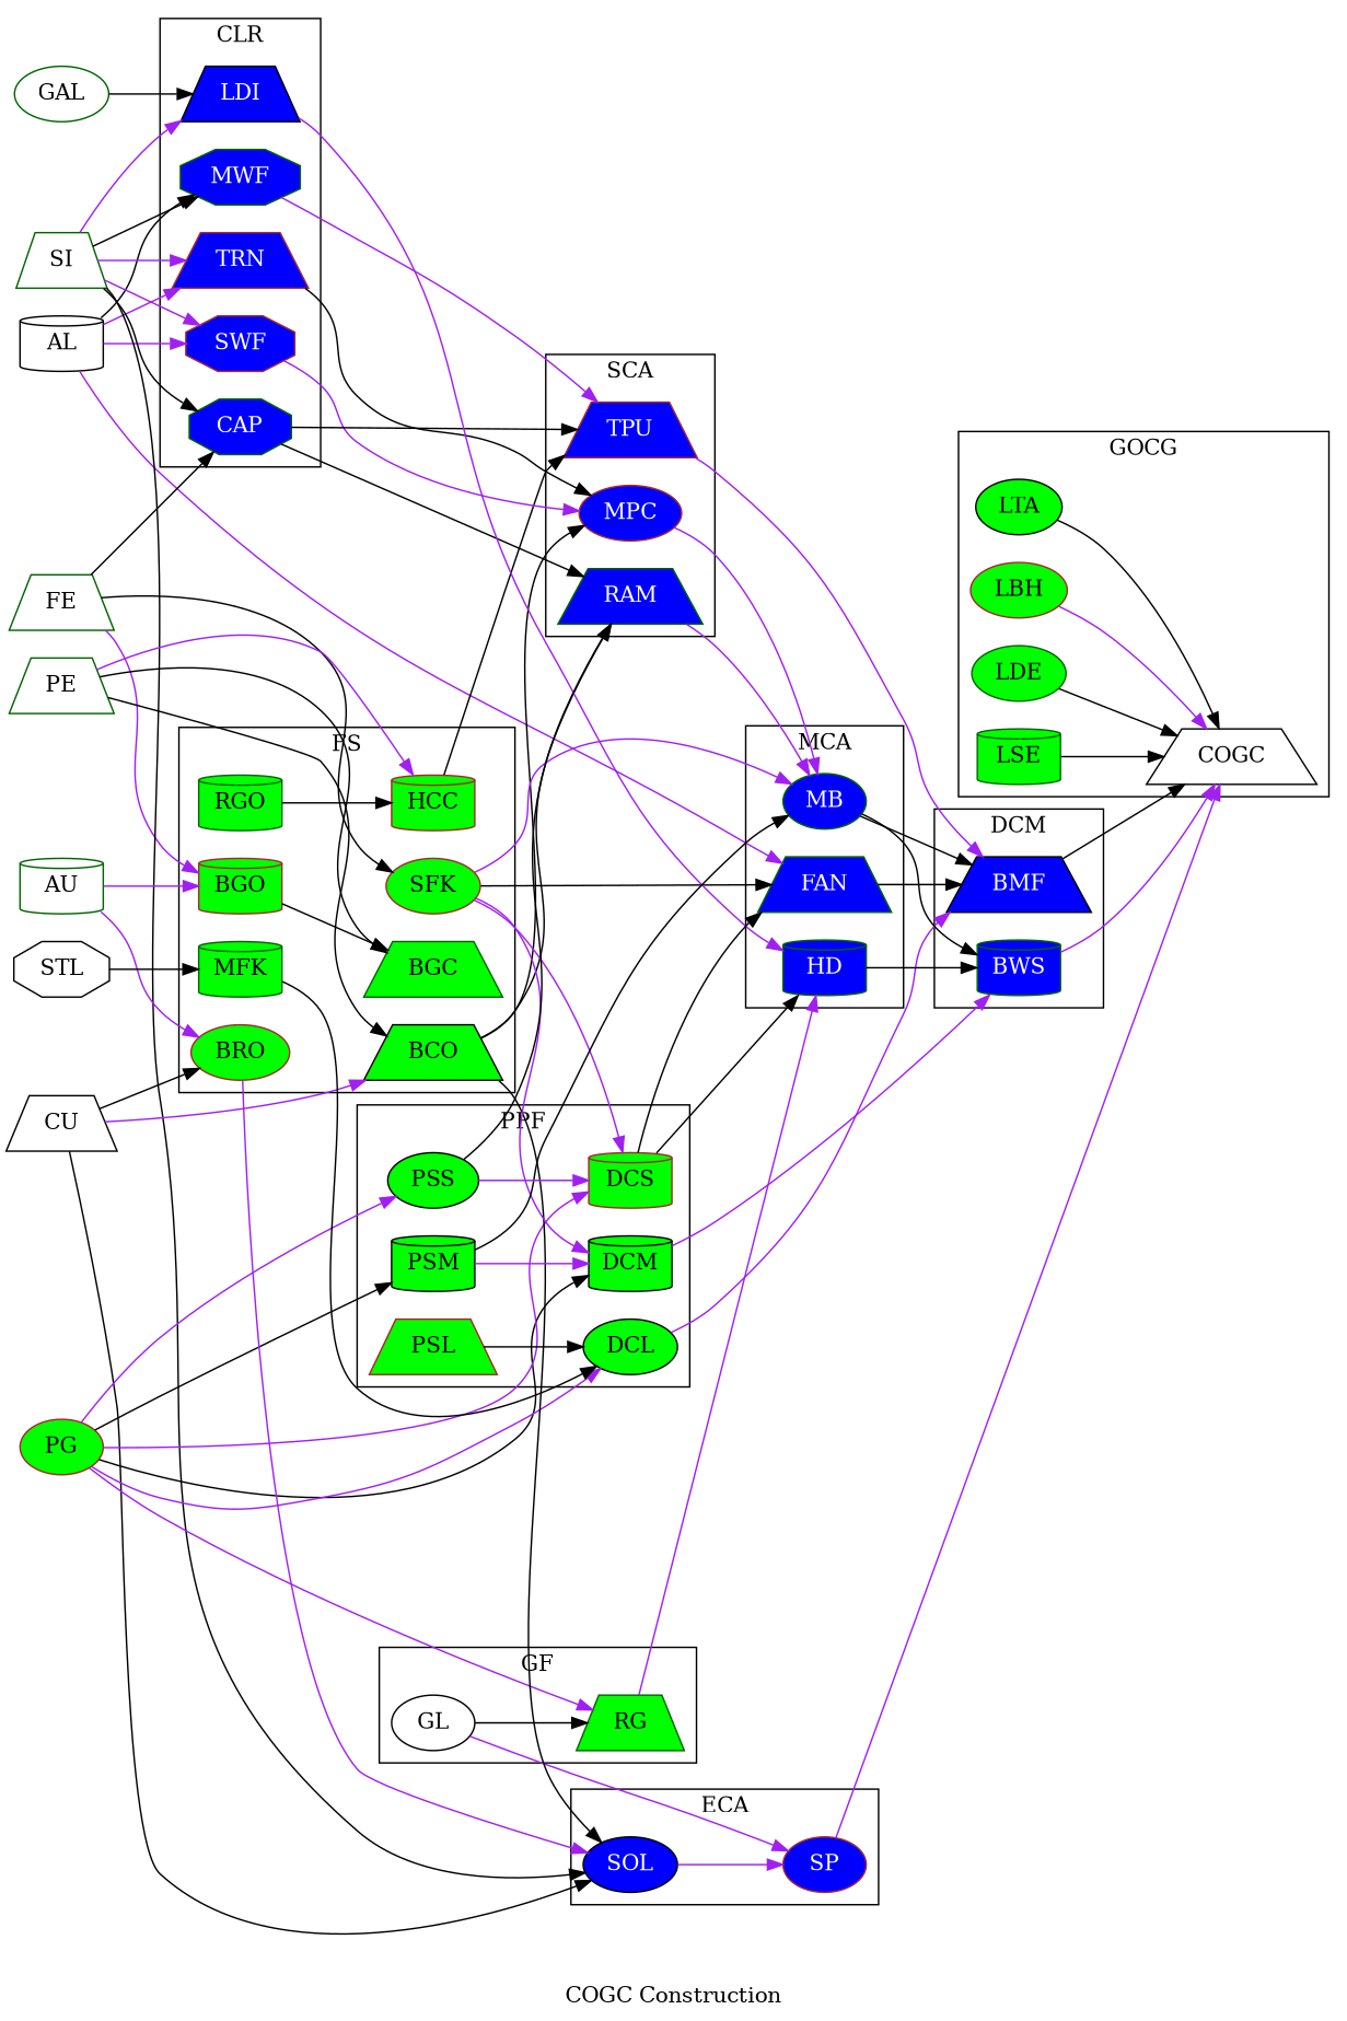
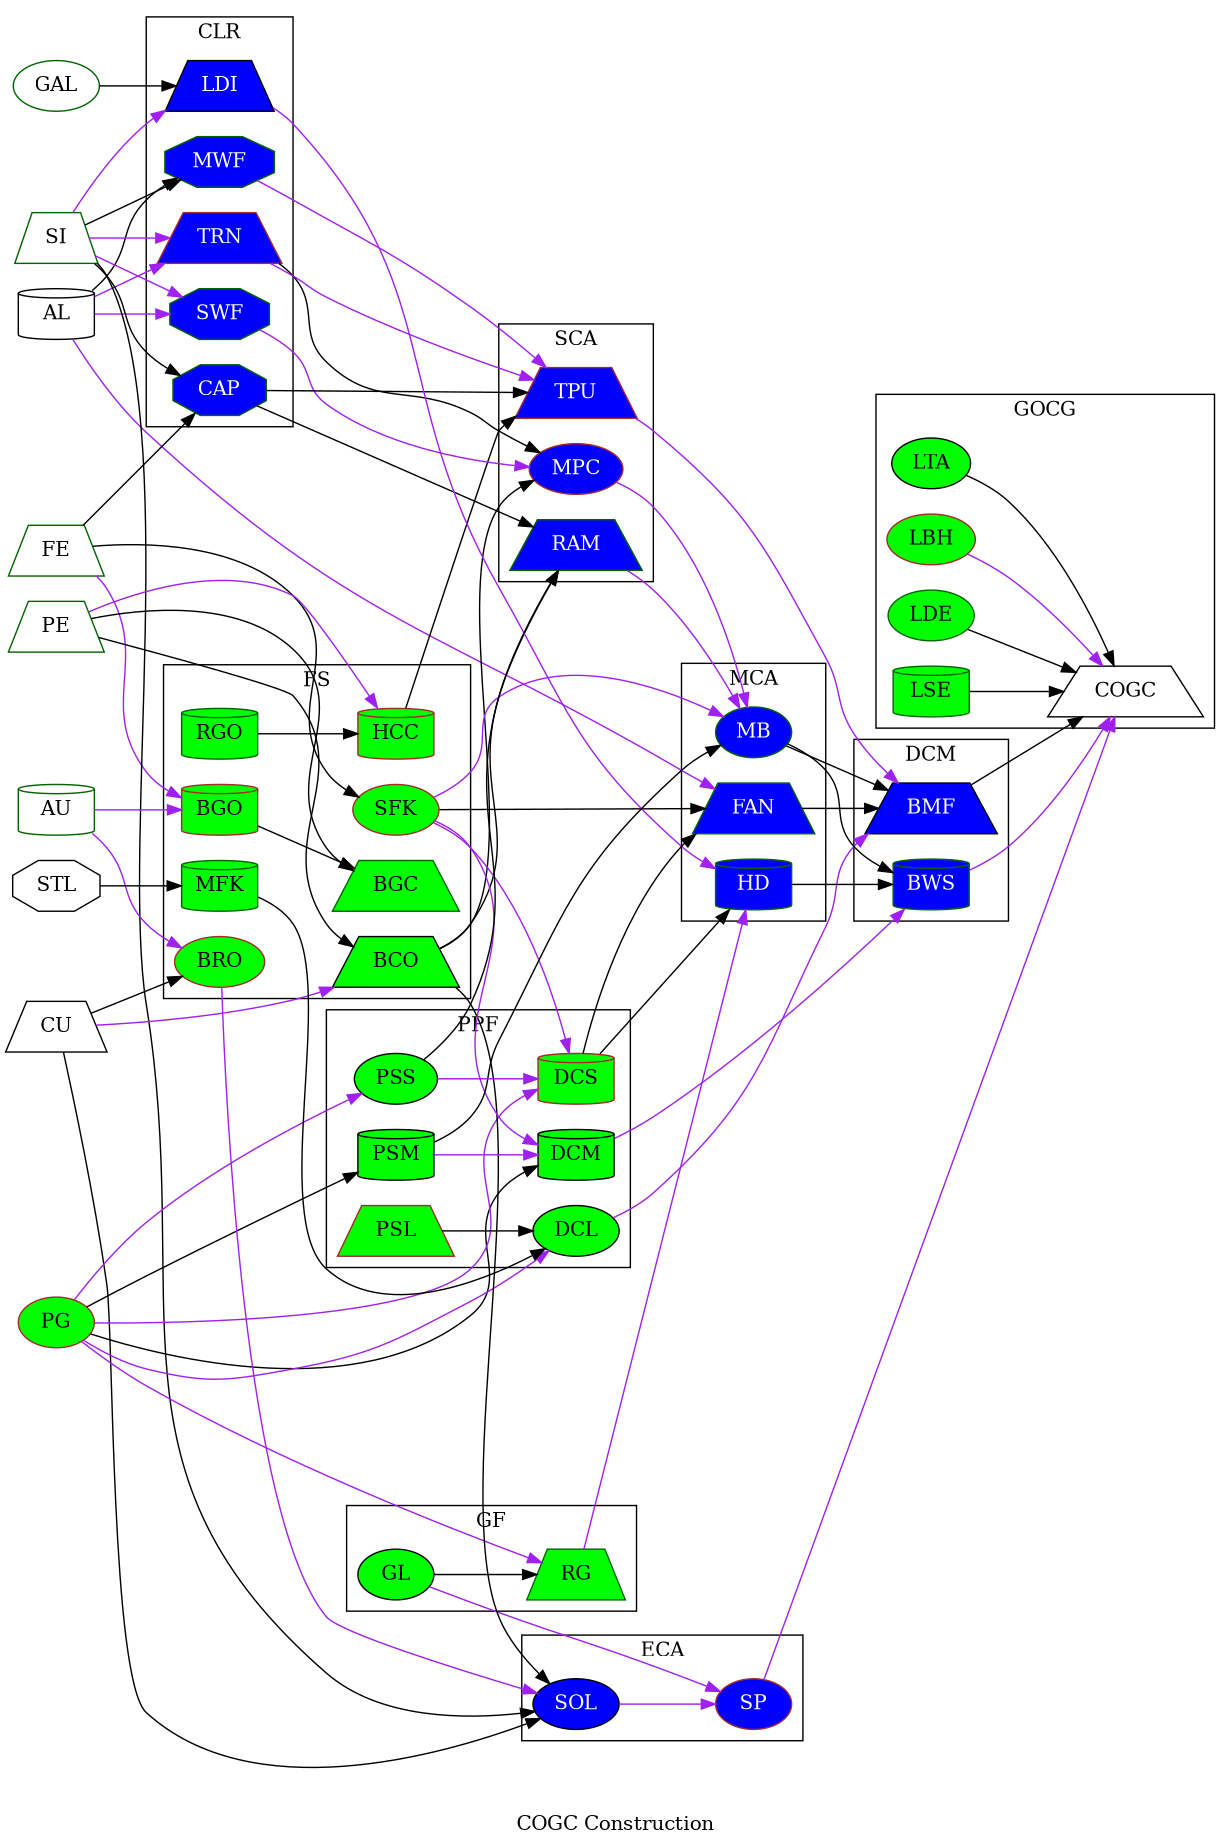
  digraph {
    label="COGC Construction"
    rankdir=LR
    node [color=darkgreen fillcolor=green fontcolor=black shape=trapezium style=filled]
    edge [color=black]
    AL [color=black fillcolor=white shape=cylinder]
    FE [fillcolor=white]
    SI [fillcolor=white]
    PE [fillcolor=white]
    CU [color=black fillcolor=white]
    AU [fillcolor=white shape=cylinder]
    GAL [fillcolor=white shape=ellipse]
    STL [color=black fillcolor=white shape=octagon]
    PG [color=brown shape=ellipse]
    RG
-   GL [color=black fillcolor=white shape=ellipse]
+   GL [color=black shape=ellipse]
    BCO [color=black]
    BGC
    SFK [color=brown shape=ellipse]
    BGO [color=brown shape=cylinder]
    HCC [color=brown shape=cylinder]
    BRO [color=brown shape=ellipse]
    MFK [shape=cylinder]
    RGO [shape=cylinder]
-   SWF [color=brown fillcolor=blue fontcolor=white shape=octagon]
+   SWF [fillcolor=blue fontcolor=white shape=octagon]
    TRN [color=brown fillcolor=blue fontcolor=white]
    MWF [fillcolor=blue fontcolor=white shape=octagon]
    CAP [fillcolor=blue fontcolor=white shape=octagon]
    LDI [color=black fillcolor=blue fontcolor=white]
    DCM [color=black shape=cylinder]
    PSM [color=black shape=cylinder]
    DCS [color=brown shape=cylinder]
    PSS [color=black shape=ellipse]
    DCL [color=black shape=ellipse]
    PSL [color=brown]
    MPC [color=brown fillcolor=blue fontcolor=white shape=ellipse]
    RAM [fillcolor=blue fontcolor=white]
    TPU [color=brown fillcolor=blue fontcolor=white]
    FAN [fillcolor=blue fontcolor=white]
    HD [fillcolor=blue fontcolor=white shape=cylinder]
    MB [fillcolor=blue fontcolor=white shape=ellipse]
    SOL [color=black fillcolor=blue fontcolor=white shape=ellipse]
    SP [color=brown fillcolor=blue fontcolor=white shape=ellipse]
    BWS [fillcolor=blue fontcolor=white shape=cylinder]
    BMF [color=black fillcolor=blue fontcolor=white]
    LBH [color=brown shape=ellipse]
    COGC [color=black fillcolor=white]
    LDE [shape=ellipse]
    LSE [shape=cylinder]
    LTA [color=black shape=ellipse]
    subgraph sub_1 {
      rank=min
      AL
      FE
      SI
      PE
      CU
      AU
      GAL
      STL
    }
    subgraph sub_2 {
      rank=min
      PG
    }
    subgraph cluster_3 {
      label=GF
      RG
      GL
    }
    subgraph cluster_4 {
      label=FS
      BGO
      HCC
      BRO
      MFK
      RGO
      subgraph sub_5 {
        label=FS
        rank=same
        BCO
        BGC
        SFK
      }
    }
    subgraph cluster_6 {
      label=CLR
      SWF
      TRN
      MWF
      CAP
      LDI
    }
    subgraph cluster_7 {
      label=PPF
      DCM
      PSM
      DCS
      PSS
      DCL
      PSL
    }
    subgraph cluster_8 {
      label=SCA
      MPC
      RAM
      TPU
    }
    subgraph cluster_9 {
      label=MCA
      FAN
      HD
      MB
    }
    subgraph cluster_10 {
      label=ECA
      SOL
      SP
    }
    subgraph cluster_11 {
      label=DCM
      BWS
      BMF
    }
    subgraph cluster_12 {
      label=GOCG
      LBH
      COGC
      LDE
      LSE
      LTA
    }
    AL -> SWF [color=purple]
    AL -> TRN [color=purple]
    AL -> MWF
    AL -> FAN [color=purple]
    FE -> SFK
    FE -> BGO [color=purple]
    FE -> CAP
    SI -> SWF [color=purple]
    SI -> TRN [color=purple]
    SI -> MWF
    SI -> CAP
    SI -> LDI [color=purple]
    SI -> SOL
    PE -> BCO
    PE -> BGC
    PE -> HCC [color=purple]
    CU -> BCO [color=purple]
    CU -> BRO
    CU -> SOL
    AU -> BGO [color=purple]
    AU -> BRO [color=purple]
    GAL -> LDI
    STL -> MFK
    PG -> RG [color=purple]
    PG -> DCM
    PG -> PSM
    PG -> DCS [color=purple]
    PG -> PSS [color=purple]
    PG -> DCL [color=purple]
    RG -> HD [color=purple]
    GL -> RG
    GL -> SP [color=purple]
    BCO -> MPC
    BCO -> RAM
    BCO -> SOL
    SFK -> DCM [color=purple]
    SFK -> DCS [color=purple]
    SFK -> FAN
    SFK -> MB [color=purple]
    BGO -> BGC
    HCC -> TPU
    BRO -> SOL [color=purple]
    MFK -> DCL
    RGO -> HCC
    SWF -> MPC [color=purple]
    TRN -> MPC
+   TRN -> TPU [color=purple]
    MWF -> TPU [color=purple]
    CAP -> RAM
    CAP -> TPU
    LDI -> HD [color=purple]
    DCM -> BWS [color=purple]
    PSM -> DCM [color=purple]
    PSM -> MB
    DCS -> FAN
    DCS -> HD
    PSS -> DCS [color=purple]
    PSS -> RAM
    DCL -> BMF [color=purple]
    PSL -> DCL
    MPC -> MB [color=purple]
    RAM -> MB [color=purple]
    TPU -> BMF [color=purple]
    FAN -> BMF
    HD -> BWS
    MB -> BWS
    MB -> BMF
    SOL -> SP [color=purple]
    SP -> COGC [color=purple]
    BWS -> COGC [color=purple]
    BMF -> COGC
    LBH -> COGC [color=purple]
    LDE -> COGC
    LSE -> COGC
    LTA -> COGC
  }
